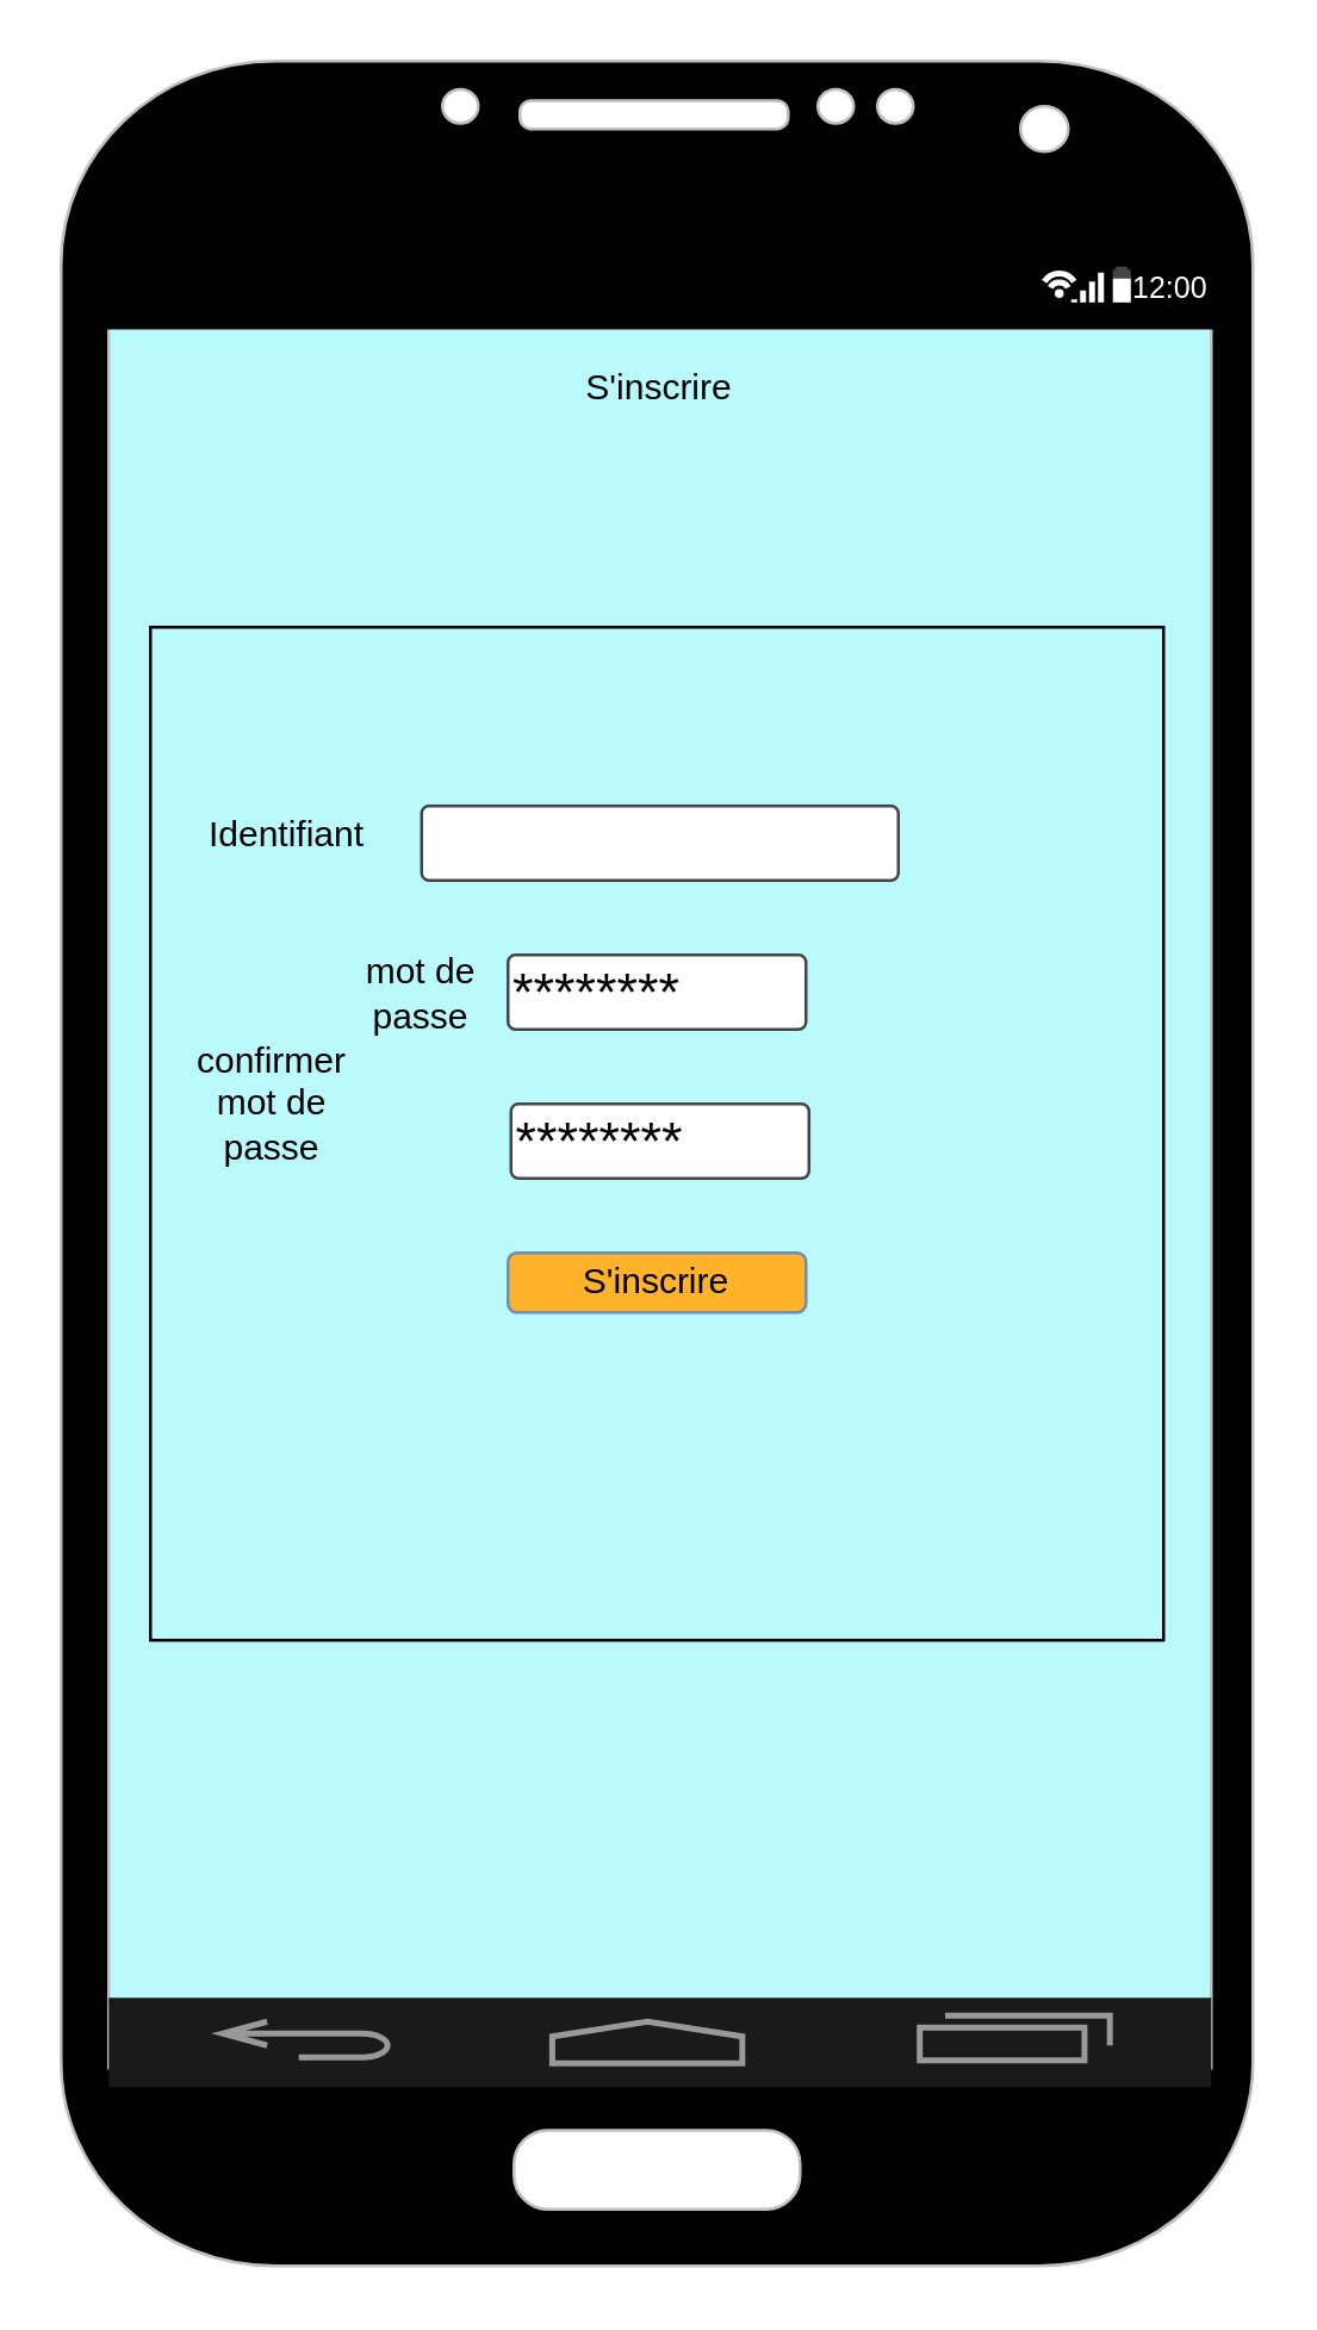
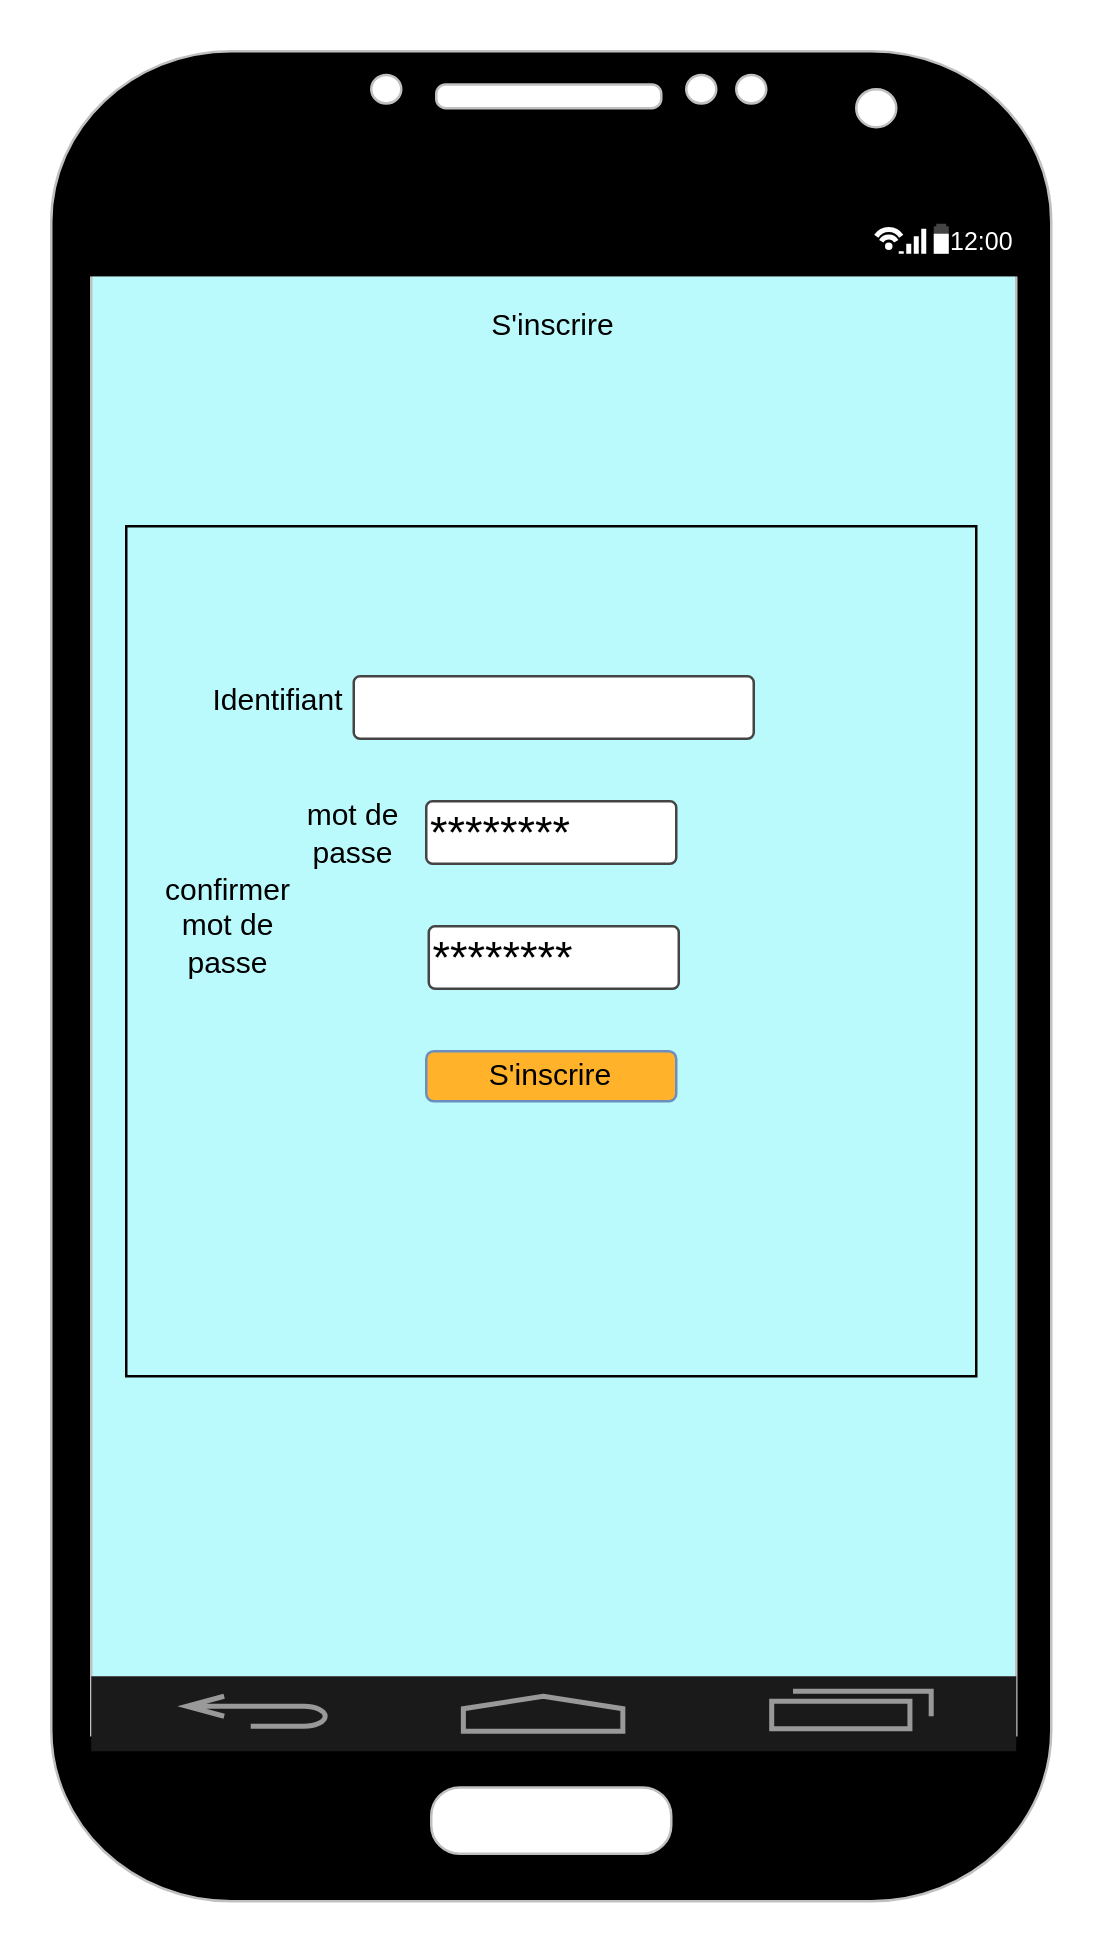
  <mxCell id="0" />
  <mxCell id="1" parent="0" />
  <mxCell id="2" value="" style="verticalLabelPosition=bottom;verticalAlign=top;html=1;shadow=0;dashed=0;strokeWidth=1;strokeColor=none;shape=rect;fillColor=#BBFAFC;" parent="1" vertex="1"><mxGeometry x="30" y="110" width="380" height="560" as="geometry" /></mxCell>
  <mxCell id="3" value="" style="verticalLabelPosition=bottom;verticalAlign=top;html=1;shadow=0;dashed=0;strokeWidth=1;shape=mxgraph.android.phone2;strokeColor=#c0c0c0;fillColor=#000000;" parent="1" vertex="1"><mxGeometry x="20" y="20" width="400" height="740" as="geometry" /></mxCell>
  <mxCell id="4" value="" style="strokeWidth=1;html=1;shadow=0;dashed=0;shape=mxgraph.android.statusBar;align=center;fillColor=#000000;strokeColor=#ffffff;fontColor=#ffffff;fontSize=10;" parent="1" vertex="1"><mxGeometry x="30" y="80" width="380" height="30" as="geometry" /></mxCell>
  <mxCell id="5" value="" style="verticalLabelPosition=bottom;verticalAlign=top;html=1;shadow=0;dashed=0;strokeWidth=2;shape=mxgraph.android.navigation_bar_1;fillColor=#1A1A1A;strokeColor=#999999;" parent="1" vertex="1"><mxGeometry x="36" y="670" width="370" height="30" as="geometry" /></mxCell>
  <mxCell id="6" value="&lt;font style=&quot;font-size: 18px;&quot;&gt;********&lt;/font&gt;" style="strokeWidth=1;html=1;shadow=0;dashed=0;shape=mxgraph.ios.iTextInput;strokeColor=#444444;align=left;buttonText=;fontSize=8" parent="1" vertex="1"><mxGeometry x="171.01" y="370" width="100" height="25" as="geometry" /></mxCell>
  <mxCell id="7" value="" style="whiteSpace=wrap;html=1;aspect=fixed;fontSize=18;fillColor=none;" parent="1" vertex="1"><mxGeometry x="50" y="210" width="340" height="340" as="geometry" /></mxCell>
  <mxCell id="8" value="mot de passe" style="text;html=1;strokeColor=none;fillColor=none;align=center;verticalAlign=middle;whiteSpace=wrap;rounded=0;fontSize=12;" parent="1" vertex="1"><mxGeometry x="111.01" y="317.5" width="60" height="30" as="geometry" /></mxCell>
  <mxCell id="9" value="confirmer mot de passe" style="text;html=1;strokeColor=none;fillColor=none;align=center;verticalAlign=middle;whiteSpace=wrap;rounded=0;fontSize=12;" parent="1" vertex="1"><mxGeometry x="61.01" y="355" width="60" height="30" as="geometry" /></mxCell>
  <mxCell id="10" value="&lt;font style=&quot;font-size: 18px;&quot;&gt;********&lt;/font&gt;" style="strokeWidth=1;html=1;shadow=0;dashed=0;shape=mxgraph.ios.iTextInput;strokeColor=#444444;align=left;buttonText=;fontSize=8" parent="1" vertex="1"><mxGeometry x="170" y="320" width="100" height="25" as="geometry" /></mxCell>
  <mxCell id="11" value="" style="strokeWidth=1;html=1;shadow=0;dashed=0;shape=mxgraph.ios.iTextInput;strokeColor=#444444;buttonText=;fontSize=8;whiteSpace=wrap;align=left;" parent="1" vertex="1"><mxGeometry x="141" y="270" width="160" height="25" as="geometry" /></mxCell>
- <mxCell id="12" value="Identifiant" style="text;html=1;strokeColor=none;fillColor=none;align=center;verticalAlign=middle;whiteSpace=wrap;rounded=0;fontSize=12;" parent="1" vertex="1"><mxGeometry x="66" y="265" width="60" height="30" as="geometry" /></mxCell>
+ <mxCell id="12" value="Identifiant" style="text;html=1;strokeColor=none;fillColor=none;align=center;verticalAlign=middle;whiteSpace=wrap;rounded=0;fontSize=12;" parent="1" vertex="1"><mxGeometry x="81" y="265" width="60" height="30" as="geometry" /></mxCell>
  <mxCell id="13" value="S'inscrire" style="text;html=1;strokeColor=none;fillColor=none;align=center;verticalAlign=middle;whiteSpace=wrap;rounded=0;" vertex="1" parent="1"><mxGeometry x="171.01" y="120" width="100" height="20" as="geometry" /></mxCell>
  <mxCell id="14" value="" style="rounded=1;whiteSpace=wrap;html=1;strokeColor=#6c8ebf;fillColor=#FFB22A;" vertex="1" parent="1"><mxGeometry x="170" y="420" width="100" height="20" as="geometry" /></mxCell>
  <mxCell id="15" value="S'inscrire" style="text;html=1;strokeColor=none;fillColor=none;align=center;verticalAlign=middle;whiteSpace=wrap;rounded=0;" vertex="1" parent="1"><mxGeometry x="170" y="420" width="100" height="20" as="geometry" /></mxCell>
